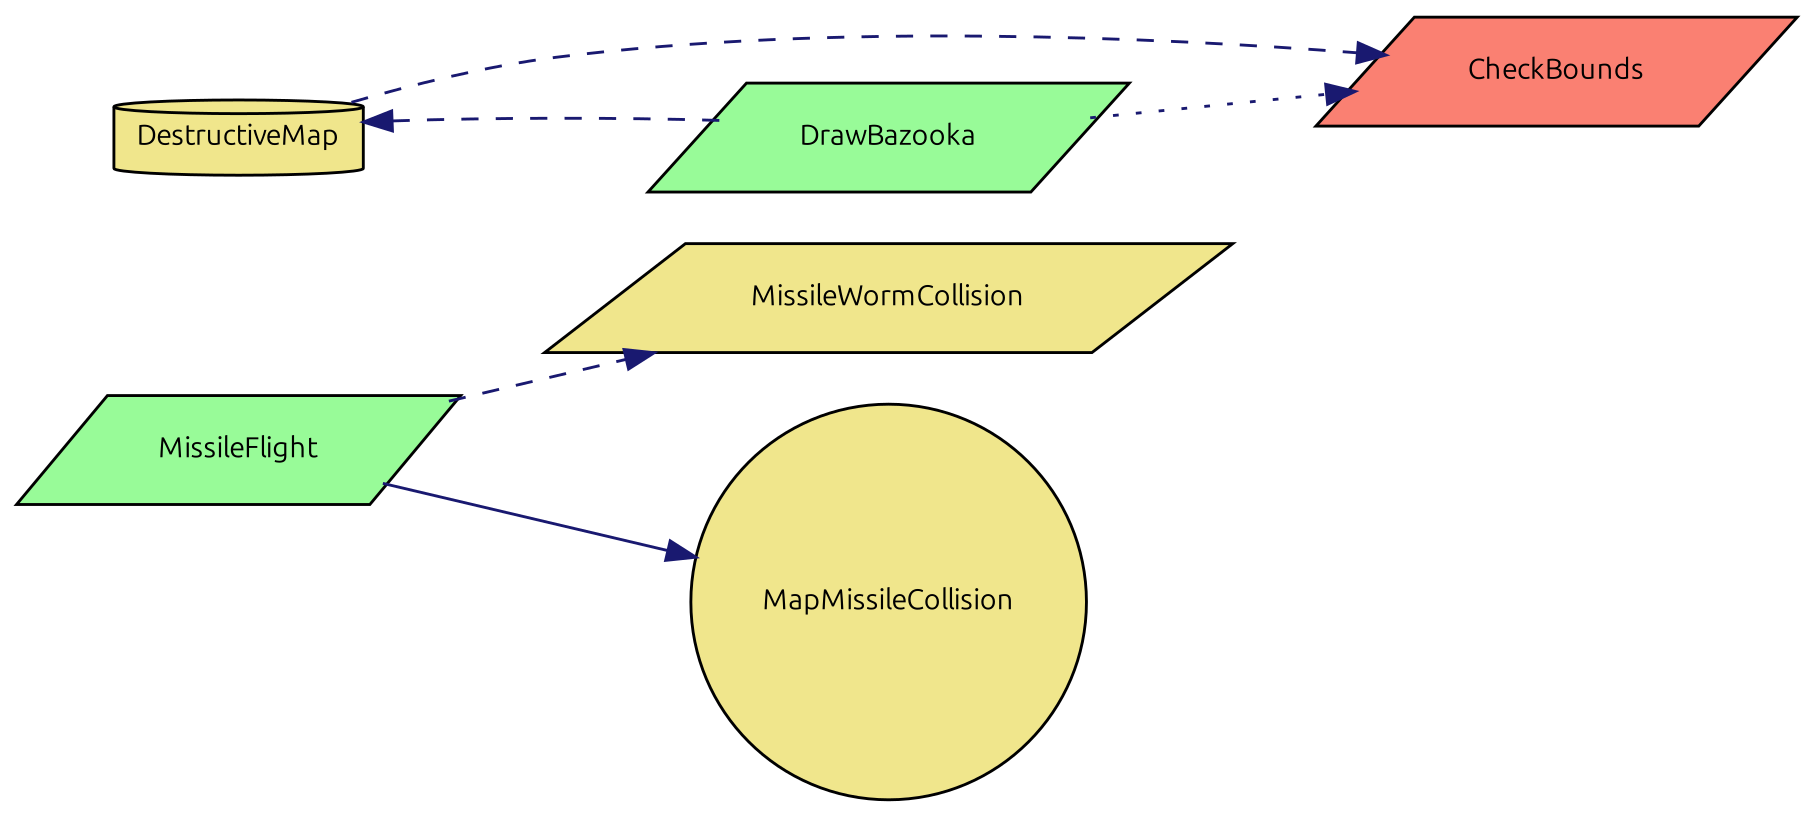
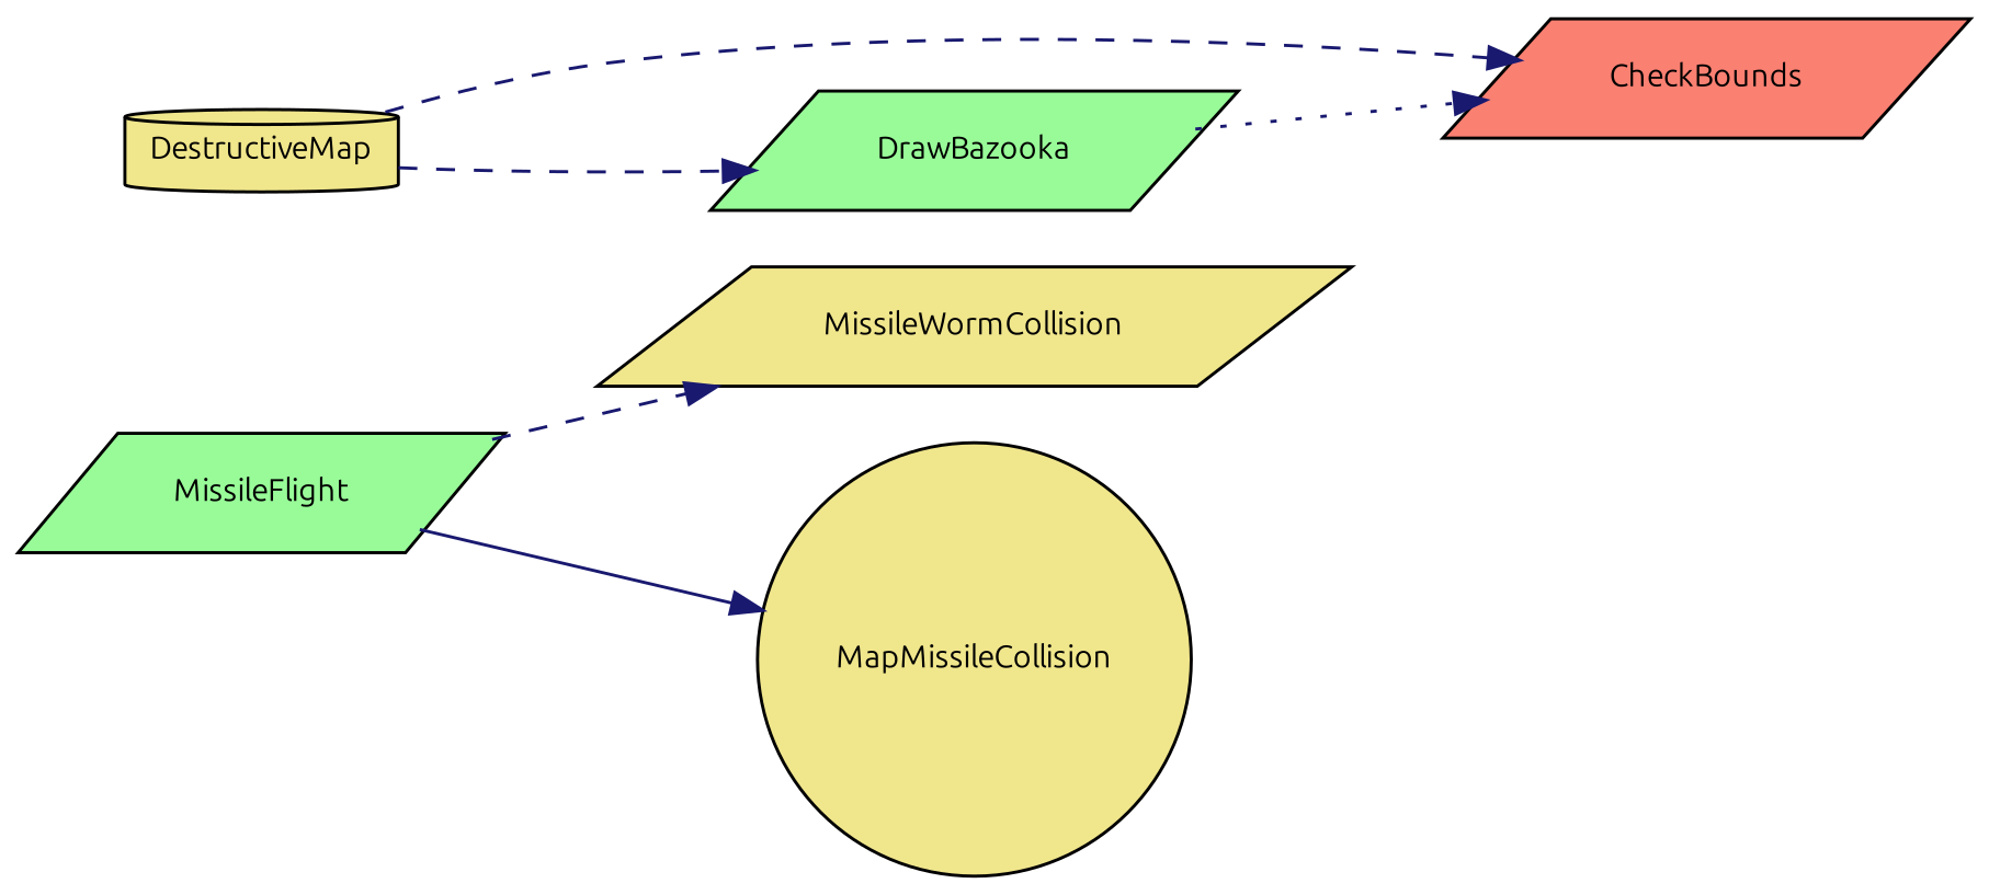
  digraph {
    fontname=Ubuntu
    rankdir=LR
    node [color=black fillcolor=khaki fontname=Ubuntu fontsize=10 shape=parallelogram style=filled]
    edge [color=midnightblue fontname=Ubuntu fontsize=10 labelfontname=Helvetica labelfontsize=10 style=dashed]
    n1 [fillcolor=palegreen fontcolor=black height=0.2 label=MissileFlight width=0.4]
    n2 [height=0.2 label=MissileWormCollision width=0.4]
    n3 [height=0.2 label=MapMissileCollision shape=circle width=0.4]
    n4 [height=0.2 label=DestructiveMap shape=cylinder width=0.4]
    n5 [fillcolor=salmon height=0.2 label=CheckBounds width=0.4]
    n6 [fillcolor=palegreen height=0.2 label=DrawBazooka width=0.4]
    n1 -> n2
    n1 -> n3 [style=solid]
    n4 -> n5
-   n6 -> n4
+   n4 -> n6
    n6 -> n5 [style=dotted]
  }
